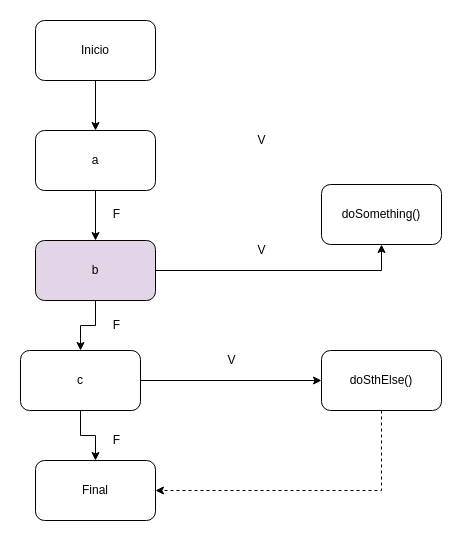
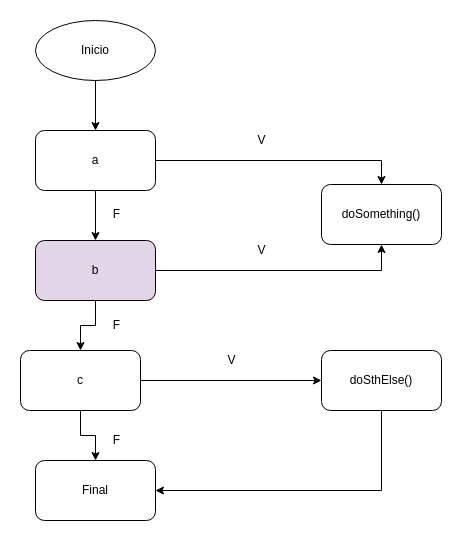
  <mxCell id="0" />
  <mxCell id="1" parent="0" />
  <mxCell id="2" style="edgeStyle=orthogonalEdgeStyle;rounded=0;orthogonalLoop=1;jettySize=auto;html=1;exitX=0.5;exitY=1;exitDx=0;exitDy=0;entryX=0.5;entryY=0;entryDx=0;entryDy=0;" edge="1" parent="1" source="3" target="6"><mxGeometry relative="1" as="geometry" /></mxCell>
- <mxCell id="3" value="Inicio" style="rounded=1;whiteSpace=wrap;html=1;" vertex="1" parent="1"><mxGeometry x="35" y="20" width="120" height="60" as="geometry" /></mxCell>
+ <mxCell id="3" value="Inicio" style="ellipse;whiteSpace=wrap;html=1;" vertex="1" parent="1"><mxGeometry x="35" y="20" width="120" height="60" as="geometry" /></mxCell>
  <mxCell id="4" style="edgeStyle=orthogonalEdgeStyle;rounded=0;orthogonalLoop=1;jettySize=auto;html=1;exitX=0.5;exitY=1;exitDx=0;exitDy=0;entryX=0.5;entryY=0;entryDx=0;entryDy=0;" edge="1" parent="1" source="6" target="9"><mxGeometry relative="1" as="geometry" /></mxCell>
+ <mxCell id="5" style="edgeStyle=orthogonalEdgeStyle;rounded=0;orthogonalLoop=1;jettySize=auto;html=1;exitX=1;exitY=0.5;exitDx=0;exitDy=0;entryX=0.5;entryY=0;entryDx=0;entryDy=0;" edge="1" parent="1" source="6" target="14"><mxGeometry relative="1" as="geometry" /></mxCell>
  <mxCell id="6" value="a" style="rounded=1;whiteSpace=wrap;html=1;" vertex="1" parent="1"><mxGeometry x="35" y="130" width="120" height="60" as="geometry" /></mxCell>
  <mxCell id="7" style="edgeStyle=orthogonalEdgeStyle;rounded=0;orthogonalLoop=1;jettySize=auto;html=1;exitX=0.5;exitY=1;exitDx=0;exitDy=0;entryX=0.5;entryY=0;entryDx=0;entryDy=0;" edge="1" parent="1" source="9" target="12"><mxGeometry relative="1" as="geometry" /></mxCell>
  <mxCell id="8" style="edgeStyle=orthogonalEdgeStyle;rounded=0;orthogonalLoop=1;jettySize=auto;html=1;exitX=1;exitY=0.5;exitDx=0;exitDy=0;entryX=0.5;entryY=1;entryDx=0;entryDy=0;" edge="1" parent="1" source="9" target="14"><mxGeometry relative="1" as="geometry" /></mxCell>
  <mxCell id="9" value="b" style="rounded=1;whiteSpace=wrap;html=1;fillColor=#e1d5e7;" vertex="1" parent="1"><mxGeometry x="35" y="240" width="120" height="60" as="geometry" /></mxCell>
  <mxCell id="10" style="edgeStyle=orthogonalEdgeStyle;rounded=0;orthogonalLoop=1;jettySize=auto;html=1;exitX=0.5;exitY=1;exitDx=0;exitDy=0;entryX=0.5;entryY=0;entryDx=0;entryDy=0;" edge="1" parent="1" source="12" target="13"><mxGeometry relative="1" as="geometry" /></mxCell>
  <mxCell id="11" style="edgeStyle=orthogonalEdgeStyle;rounded=0;orthogonalLoop=1;jettySize=auto;html=1;exitX=1;exitY=0.5;exitDx=0;exitDy=0;entryX=0;entryY=0.5;entryDx=0;entryDy=0;" edge="1" parent="1" source="12" target="20"><mxGeometry relative="1" as="geometry" /></mxCell>
  <mxCell id="12" value="c" style="rounded=1;whiteSpace=wrap;html=1;" vertex="1" parent="1"><mxGeometry x="20" y="350" width="120" height="60" as="geometry" /></mxCell>
  <mxCell id="13" value="Final" style="rounded=1;whiteSpace=wrap;html=1;" vertex="1" parent="1"><mxGeometry x="35" y="460" width="120" height="60" as="geometry" /></mxCell>
  <mxCell id="14" value="doSomething()" style="rounded=1;whiteSpace=wrap;html=1;" vertex="1" parent="1"><mxGeometry x="321" y="184" width="120" height="60" as="geometry" /></mxCell>
  <mxCell id="15" value="V" style="text;html=1;align=center;verticalAlign=middle;resizable=0;points=[];autosize=1;strokeColor=none;fillColor=none;" vertex="1" parent="1"><mxGeometry x="246" y="125" width="30" height="30" as="geometry" /></mxCell>
  <mxCell id="16" value="F" style="text;html=1;align=center;verticalAlign=middle;resizable=0;points=[];autosize=1;strokeColor=none;fillColor=none;" vertex="1" parent="1"><mxGeometry x="101" y="199" width="30" height="30" as="geometry" /></mxCell>
  <mxCell id="17" value="V" style="text;html=1;align=center;verticalAlign=middle;resizable=0;points=[];autosize=1;strokeColor=none;fillColor=none;" vertex="1" parent="1"><mxGeometry x="246" y="235" width="30" height="30" as="geometry" /></mxCell>
  <mxCell id="18" value="F" style="text;html=1;align=center;verticalAlign=middle;resizable=0;points=[];autosize=1;strokeColor=none;fillColor=none;" vertex="1" parent="1"><mxGeometry x="101" y="310" width="30" height="30" as="geometry" /></mxCell>
- <mxCell id="19" style="edgeStyle=orthogonalEdgeStyle;rounded=0;orthogonalLoop=1;jettySize=auto;html=1;exitX=0.5;exitY=1;exitDx=0;exitDy=0;entryX=1;entryY=0.5;entryDx=0;entryDy=0;dashed=1;" edge="1" parent="1" source="20" target="13"><mxGeometry relative="1" as="geometry" /></mxCell>
+ <mxCell id="19" style="edgeStyle=orthogonalEdgeStyle;rounded=0;orthogonalLoop=1;jettySize=auto;html=1;exitX=0.5;exitY=1;exitDx=0;exitDy=0;entryX=1;entryY=0.5;entryDx=0;entryDy=0;" edge="1" parent="1" source="20" target="13"><mxGeometry relative="1" as="geometry" /></mxCell>
  <mxCell id="20" value="doSthElse()" style="rounded=1;whiteSpace=wrap;html=1;" vertex="1" parent="1"><mxGeometry x="321" y="350" width="120" height="60" as="geometry" /></mxCell>
  <mxCell id="21" value="V" style="text;html=1;align=center;verticalAlign=middle;resizable=0;points=[];autosize=1;strokeColor=none;fillColor=none;" vertex="1" parent="1"><mxGeometry x="216" y="345" width="30" height="30" as="geometry" /></mxCell>
  <mxCell id="22" value="F" style="text;html=1;align=center;verticalAlign=middle;resizable=0;points=[];autosize=1;strokeColor=none;fillColor=none;" vertex="1" parent="1"><mxGeometry x="101" y="424.5" width="30" height="30" as="geometry" /></mxCell>
